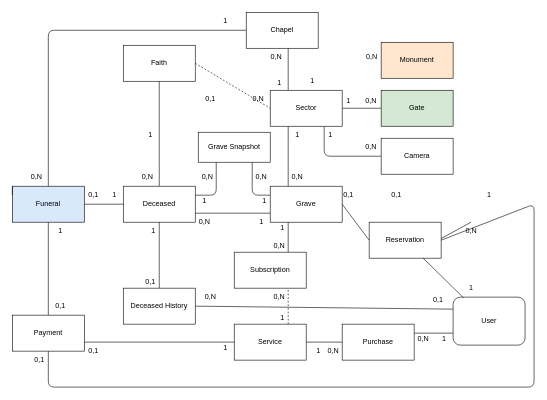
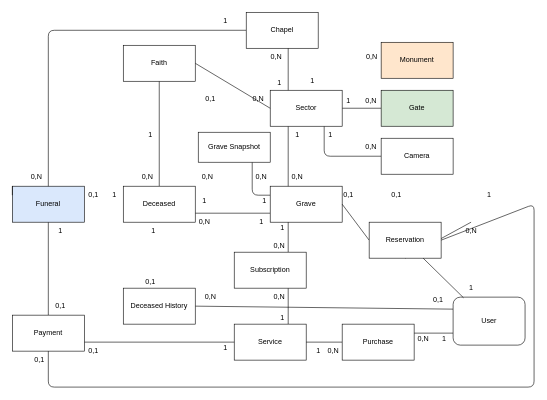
  <mxCell id="0" />
  <mxCell id="1" parent="0" />
  <mxCell id="2" style="edgeStyle=none;html=1;exitX=0.5;exitY=0;exitDx=0;exitDy=0;entryX=0.5;entryY=1;entryDx=0;entryDy=0;strokeColor=default;endArrow=none;endFill=0;startArrow=none;" parent="1" source="75" target="36" edge="1"><mxGeometry relative="1" as="geometry" /></mxCell>
  <mxCell id="3" style="edgeStyle=none;html=1;entryX=1;entryY=0.5;entryDx=0;entryDy=0;endArrow=none;endFill=0;exitX=0;exitY=0.25;exitDx=0;exitDy=0;" parent="1" source="5" target="45" edge="1"><mxGeometry relative="1" as="geometry"><mxPoint x="660" y="518" as="sourcePoint" /></mxGeometry></mxCell>
  <mxCell id="4" style="edgeStyle=none;html=1;exitX=0;exitY=0.75;exitDx=0;exitDy=0;entryX=1;entryY=0.25;entryDx=0;entryDy=0;endArrow=none;endFill=0;" edge="1" parent="1" source="5" target="73"><mxGeometry relative="1" as="geometry" /></mxCell>
  <mxCell id="5" value="User" style="whiteSpace=wrap;html=1;rounded=1;" parent="1" vertex="1"><mxGeometry x="755" y="495" width="120" height="80" as="geometry" /></mxCell>
  <mxCell id="6" style="edgeStyle=none;html=1;entryX=1;entryY=0.75;entryDx=0;entryDy=0;strokeColor=default;endArrow=none;endFill=0;exitX=0;exitY=0.75;exitDx=0;exitDy=0;" parent="1" source="8" target="11" edge="1"><mxGeometry relative="1" as="geometry"><Array as="points" /></mxGeometry></mxCell>
  <mxCell id="7" style="edgeStyle=none;html=1;exitX=0;exitY=0.25;exitDx=0;exitDy=0;entryX=0.75;entryY=1;entryDx=0;entryDy=0;endArrow=none;endFill=0;" edge="1" parent="1" source="8" target="84"><mxGeometry relative="1" as="geometry"><Array as="points"><mxPoint x="420" y="325" /></Array></mxGeometry></mxCell>
  <mxCell id="8" value="Grave" style="whiteSpace=wrap;html=1;" parent="1" vertex="1"><mxGeometry x="450" y="310" width="120" height="60" as="geometry" /></mxCell>
  <mxCell id="9" style="edgeStyle=none;html=1;exitX=0.5;exitY=0;exitDx=0;exitDy=0;entryX=0.5;entryY=1;entryDx=0;entryDy=0;strokeColor=default;endArrow=none;endFill=0;" parent="1" source="11" target="28" edge="1"><mxGeometry relative="1" as="geometry" /></mxCell>
- <mxCell id="10" style="edgeStyle=none;html=1;exitX=1;exitY=0.25;exitDx=0;exitDy=0;entryX=0.25;entryY=1;entryDx=0;entryDy=0;endArrow=none;endFill=0;" edge="1" parent="1" source="11" target="84"><mxGeometry relative="1" as="geometry"><Array as="points"><mxPoint x="360" y="325" /></Array></mxGeometry></mxCell>
  <mxCell id="11" value="Deceased" style="whiteSpace=wrap;html=1;" parent="1" vertex="1"><mxGeometry x="205" y="310" width="120" height="60" as="geometry" /></mxCell>
  <mxCell id="12" value="1" style="text;html=1;align=center;verticalAlign=middle;resizable=0;points=[];autosize=1;strokeColor=none;fillColor=none;" parent="1" vertex="1"><mxGeometry x="420" y="355" width="30" height="30" as="geometry" /></mxCell>
  <mxCell id="13" value="0,N" style="text;html=1;align=center;verticalAlign=middle;resizable=0;points=[];autosize=1;strokeColor=none;fillColor=none;" parent="1" vertex="1"><mxGeometry x="320" y="355" width="40" height="30" as="geometry" /></mxCell>
  <mxCell id="14" style="edgeStyle=none;html=1;exitX=1;exitY=0.5;exitDx=0;exitDy=0;entryX=0;entryY=0.5;entryDx=0;entryDy=0;strokeColor=default;endArrow=none;endFill=0;" parent="1" source="17" target="48" edge="1"><mxGeometry relative="1" as="geometry" /></mxCell>
  <mxCell id="15" style="edgeStyle=none;html=1;exitX=0.25;exitY=1;exitDx=0;exitDy=0;entryX=0.25;entryY=0;entryDx=0;entryDy=0;strokeColor=default;endArrow=none;endFill=0;" parent="1" source="17" target="8" edge="1"><mxGeometry relative="1" as="geometry" /></mxCell>
  <mxCell id="16" style="edgeStyle=none;html=1;exitX=0.75;exitY=1;exitDx=0;exitDy=0;entryX=0;entryY=0.5;entryDx=0;entryDy=0;strokeColor=default;endArrow=none;endFill=0;" parent="1" source="17" target="62" edge="1"><mxGeometry relative="1" as="geometry"><Array as="points"><mxPoint x="540" y="260" /></Array></mxGeometry></mxCell>
  <mxCell id="17" value="Sector" style="whiteSpace=wrap;html=1;" parent="1" vertex="1"><mxGeometry x="450" y="150" width="120" height="60" as="geometry" /></mxCell>
  <mxCell id="18" value="0,N" style="text;html=1;align=center;verticalAlign=middle;resizable=0;points=[];autosize=1;strokeColor=none;fillColor=none;" parent="1" vertex="1"><mxGeometry x="475" y="280" width="40" height="30" as="geometry" /></mxCell>
  <mxCell id="19" value="1" style="text;html=1;align=center;verticalAlign=middle;resizable=0;points=[];autosize=1;strokeColor=none;fillColor=none;" parent="1" vertex="1"><mxGeometry x="480" y="210" width="30" height="30" as="geometry" /></mxCell>
- <mxCell id="20" style="edgeStyle=none;html=1;exitX=0.75;exitY=0;exitDx=0;exitDy=0;entryX=0.75;entryY=1;entryDx=0;entryDy=0;endArrow=none;endFill=0;dashed=1;" edge="1" parent="1" source="21" target="71"><mxGeometry relative="1" as="geometry" /></mxCell>
+ <mxCell id="20" style="edgeStyle=none;html=1;exitX=0.75;exitY=0;exitDx=0;exitDy=0;entryX=0.75;entryY=1;entryDx=0;entryDy=0;endArrow=none;endFill=0;" edge="1" parent="1" source="21" target="71"><mxGeometry relative="1" as="geometry" /></mxCell>
  <mxCell id="21" value="Service" style="whiteSpace=wrap;html=1;" parent="1" vertex="1"><mxGeometry x="390" y="540" width="120" height="60" as="geometry" /></mxCell>
  <mxCell id="22" style="edgeStyle=none;html=1;exitX=1;exitY=0.75;exitDx=0;exitDy=0;entryX=0;entryY=0.5;entryDx=0;entryDy=0;strokeColor=default;endArrow=none;endFill=0;" parent="1" source="24" target="21" edge="1"><mxGeometry relative="1" as="geometry" /></mxCell>
  <mxCell id="23" style="edgeStyle=none;html=1;exitX=0.5;exitY=0;exitDx=0;exitDy=0;entryX=0.5;entryY=1;entryDx=0;entryDy=0;strokeColor=default;endArrow=none;endFill=0;" parent="1" source="24" target="26" edge="1"><mxGeometry relative="1" as="geometry" /></mxCell>
  <mxCell id="24" value="Payment" style="whiteSpace=wrap;html=1;" parent="1" vertex="1"><mxGeometry x="20" y="525" width="120" height="60" as="geometry" /></mxCell>
- <mxCell id="25" style="edgeStyle=none;html=1;exitX=1;exitY=0.5;exitDx=0;exitDy=0;entryX=0;entryY=0.5;entryDx=0;entryDy=0;strokeColor=default;endArrow=none;endFill=0;" parent="1" source="26" target="11" edge="1"><mxGeometry relative="1" as="geometry" /></mxCell>
  <mxCell id="26" value="Funeral" style="whiteSpace=wrap;html=1;fillColor=#dae8fc;" parent="1" vertex="1"><mxGeometry x="20" y="310" width="120" height="60" as="geometry" /></mxCell>
- <mxCell id="27" style="edgeStyle=none;html=1;exitX=1;exitY=0.5;exitDx=0;exitDy=0;entryX=0;entryY=0.5;entryDx=0;entryDy=0;strokeColor=default;endArrow=none;endFill=0;dashed=1;" parent="1" source="28" target="17" edge="1"><mxGeometry relative="1" as="geometry" /></mxCell>
+ <mxCell id="27" style="edgeStyle=none;html=1;exitX=1;exitY=0.5;exitDx=0;exitDy=0;entryX=0;entryY=0.5;entryDx=0;entryDy=0;strokeColor=default;endArrow=none;endFill=0;" parent="1" source="28" target="17" edge="1"><mxGeometry relative="1" as="geometry" /></mxCell>
  <mxCell id="28" value="Faith" style="whiteSpace=wrap;html=1;" parent="1" vertex="1"><mxGeometry x="205" y="75" width="120" height="60" as="geometry" /></mxCell>
  <mxCell id="29" value="0,1" style="text;html=1;align=center;verticalAlign=middle;resizable=0;points=[];autosize=1;strokeColor=none;fillColor=none;" parent="1" vertex="1"><mxGeometry x="330" y="150" width="40" height="30" as="geometry" /></mxCell>
  <mxCell id="30" value="0,N" style="text;html=1;align=center;verticalAlign=middle;resizable=0;points=[];autosize=1;strokeColor=none;fillColor=none;" parent="1" vertex="1"><mxGeometry x="410" y="150" width="40" height="30" as="geometry" /></mxCell>
  <mxCell id="31" style="edgeStyle=none;html=1;exitX=0;exitY=0;exitDx=0;exitDy=0;entryX=0;entryY=0.25;entryDx=0;entryDy=0;strokeColor=default;endArrow=none;endFill=0;" parent="1" source="26" target="26" edge="1"><mxGeometry relative="1" as="geometry" /></mxCell>
  <mxCell id="32" value="1" style="text;html=1;align=center;verticalAlign=middle;resizable=0;points=[];autosize=1;strokeColor=none;fillColor=none;" parent="1" vertex="1"><mxGeometry x="235" y="210" width="30" height="30" as="geometry" /></mxCell>
  <mxCell id="33" value="0,N" style="text;html=1;align=center;verticalAlign=middle;resizable=0;points=[];autosize=1;strokeColor=none;fillColor=none;" parent="1" vertex="1"><mxGeometry x="225" y="280" width="40" height="30" as="geometry" /></mxCell>
  <mxCell id="34" style="edgeStyle=none;html=1;exitX=0;exitY=0.5;exitDx=0;exitDy=0;entryX=1;entryY=0.5;entryDx=0;entryDy=0;strokeColor=default;endArrow=none;endFill=0;" parent="1" source="36" target="8" edge="1"><mxGeometry relative="1" as="geometry" /></mxCell>
  <mxCell id="35" style="edgeStyle=none;html=1;exitX=1;exitY=0.5;exitDx=0;exitDy=0;entryX=0.5;entryY=1;entryDx=0;entryDy=0;strokeColor=default;endArrow=none;endFill=0;" parent="1" source="36" target="24" edge="1"><mxGeometry relative="1" as="geometry"><Array as="points"><mxPoint x="890" y="340" /><mxPoint x="890" y="645" /><mxPoint x="80" y="645" /></Array></mxGeometry></mxCell>
  <mxCell id="36" value="Reservation" style="whiteSpace=wrap;html=1;" parent="1" vertex="1"><mxGeometry x="615" y="370" width="120" height="60" as="geometry" /></mxCell>
  <mxCell id="37" value="0,1" style="text;html=1;align=center;verticalAlign=middle;resizable=0;points=[];autosize=1;strokeColor=none;fillColor=none;" parent="1" vertex="1"><mxGeometry x="560" y="310" width="40" height="30" as="geometry" /></mxCell>
  <mxCell id="38" value="0,1" style="text;html=1;align=center;verticalAlign=middle;resizable=0;points=[];autosize=1;strokeColor=none;fillColor=none;" parent="1" vertex="1"><mxGeometry x="640" y="310" width="40" height="30" as="geometry" /></mxCell>
  <mxCell id="39" style="edgeStyle=none;html=1;exitX=0;exitY=0.5;exitDx=0;exitDy=0;entryX=0.5;entryY=0;entryDx=0;entryDy=0;strokeColor=default;endArrow=none;endFill=0;" parent="1" source="41" target="26" edge="1"><mxGeometry relative="1" as="geometry"><Array as="points"><mxPoint x="80" y="50" /></Array></mxGeometry></mxCell>
  <mxCell id="40" style="edgeStyle=none;html=1;entryX=0.25;entryY=0;entryDx=0;entryDy=0;strokeColor=default;endArrow=none;endFill=0;" parent="1" target="17" edge="1"><mxGeometry relative="1" as="geometry"><mxPoint x="480" y="75" as="sourcePoint" /></mxGeometry></mxCell>
  <mxCell id="41" value="Chapel" style="whiteSpace=wrap;html=1;" parent="1" vertex="1"><mxGeometry x="410" y="20" width="120" height="60" as="geometry" /></mxCell>
  <mxCell id="42" value="0,N" style="text;html=1;align=center;verticalAlign=middle;resizable=0;points=[];autosize=1;strokeColor=none;fillColor=none;" parent="1" vertex="1"><mxGeometry x="440" y="80" width="40" height="30" as="geometry" /></mxCell>
  <mxCell id="43" value="1" style="text;html=1;align=center;verticalAlign=middle;resizable=0;points=[];autosize=1;strokeColor=none;fillColor=none;" parent="1" vertex="1"><mxGeometry x="450" y="122" width="30" height="30" as="geometry" /></mxCell>
- <mxCell id="44" style="edgeStyle=none;html=1;exitX=0.5;exitY=0;exitDx=0;exitDy=0;entryX=0.5;entryY=1;entryDx=0;entryDy=0;strokeColor=default;endArrow=none;endFill=0;" parent="1" source="45" target="11" edge="1"><mxGeometry relative="1" as="geometry" /></mxCell>
  <mxCell id="45" value="Deceased History" style="whiteSpace=wrap;html=1;" parent="1" vertex="1"><mxGeometry x="205" y="480" width="120" height="60" as="geometry" /></mxCell>
  <mxCell id="46" value="0,1" style="text;html=1;align=center;verticalAlign=middle;resizable=0;points=[];autosize=1;strokeColor=none;fillColor=none;" parent="1" vertex="1"><mxGeometry x="230" y="455" width="40" height="30" as="geometry" /></mxCell>
  <mxCell id="47" value="1" style="text;html=1;align=center;verticalAlign=middle;resizable=0;points=[];autosize=1;strokeColor=none;fillColor=none;" parent="1" vertex="1"><mxGeometry x="240" y="370" width="30" height="30" as="geometry" /></mxCell>
  <mxCell id="48" value="Gate" style="whiteSpace=wrap;html=1;fillColor=#d5e8d4;" parent="1" vertex="1"><mxGeometry x="635" y="150" width="120" height="60" as="geometry" /></mxCell>
  <mxCell id="49" value="0,N" style="text;html=1;align=center;verticalAlign=middle;resizable=0;points=[];autosize=1;strokeColor=none;fillColor=none;" parent="1" vertex="1"><mxGeometry x="598" y="152" width="40" height="30" as="geometry" /></mxCell>
  <mxCell id="50" value="1" style="text;html=1;align=center;verticalAlign=middle;resizable=0;points=[];autosize=1;strokeColor=none;fillColor=none;" parent="1" vertex="1"><mxGeometry x="565" y="152" width="30" height="30" as="geometry" /></mxCell>
  <mxCell id="51" value="1" style="text;html=1;align=center;verticalAlign=middle;resizable=0;points=[];autosize=1;strokeColor=none;fillColor=none;" parent="1" vertex="1"><mxGeometry x="360" y="20" width="30" height="30" as="geometry" /></mxCell>
  <mxCell id="52" value="0,N" style="text;html=1;align=center;verticalAlign=middle;resizable=0;points=[];autosize=1;strokeColor=none;fillColor=none;" parent="1" vertex="1"><mxGeometry x="40" y="280" width="40" height="30" as="geometry" /></mxCell>
  <mxCell id="53" value="Monument" style="whiteSpace=wrap;html=1;fillColor=#ffe6cc;" parent="1" vertex="1"><mxGeometry x="635" y="70" width="120" height="60" as="geometry" /></mxCell>
  <mxCell id="54" value="1" style="text;html=1;align=center;verticalAlign=middle;resizable=0;points=[];autosize=1;strokeColor=none;fillColor=none;" parent="1" vertex="1"><mxGeometry x="505" y="120" width="30" height="30" as="geometry" /></mxCell>
  <mxCell id="55" value="0,N" style="text;html=1;align=center;verticalAlign=middle;resizable=0;points=[];autosize=1;strokeColor=none;fillColor=none;" parent="1" vertex="1"><mxGeometry x="599" y="80" width="40" height="30" as="geometry" /></mxCell>
  <mxCell id="56" value="1" style="text;html=1;align=center;verticalAlign=middle;resizable=0;points=[];autosize=1;strokeColor=none;fillColor=none;" parent="1" vertex="1"><mxGeometry x="175" y="310" width="30" height="30" as="geometry" /></mxCell>
  <mxCell id="57" value="0,1" style="text;html=1;align=center;verticalAlign=middle;resizable=0;points=[];autosize=1;strokeColor=none;fillColor=none;" parent="1" vertex="1"><mxGeometry x="135" y="310" width="40" height="30" as="geometry" /></mxCell>
  <mxCell id="58" value="0,1" style="text;html=1;align=center;verticalAlign=middle;resizable=0;points=[];autosize=1;strokeColor=none;fillColor=none;" parent="1" vertex="1"><mxGeometry x="80" y="495" width="40" height="30" as="geometry" /></mxCell>
  <mxCell id="59" value="1" style="text;html=1;align=center;verticalAlign=middle;resizable=0;points=[];autosize=1;strokeColor=none;fillColor=none;" parent="1" vertex="1"><mxGeometry x="85" y="370" width="30" height="30" as="geometry" /></mxCell>
  <mxCell id="60" value="0,1" style="text;html=1;align=center;verticalAlign=middle;resizable=0;points=[];autosize=1;strokeColor=none;fillColor=none;" parent="1" vertex="1"><mxGeometry x="135" y="570" width="40" height="30" as="geometry" /></mxCell>
  <mxCell id="61" value="1" style="text;html=1;align=center;verticalAlign=middle;resizable=0;points=[];autosize=1;strokeColor=none;fillColor=none;" parent="1" vertex="1"><mxGeometry x="360" y="565" width="30" height="30" as="geometry" /></mxCell>
  <mxCell id="62" value="Camera" style="whiteSpace=wrap;html=1;" parent="1" vertex="1"><mxGeometry x="635" y="230" width="120" height="60" as="geometry" /></mxCell>
  <mxCell id="63" value="1" style="text;html=1;align=center;verticalAlign=middle;resizable=0;points=[];autosize=1;strokeColor=none;fillColor=none;" parent="1" vertex="1"><mxGeometry x="535" y="210" width="30" height="30" as="geometry" /></mxCell>
  <mxCell id="64" value="0,N" style="text;html=1;align=center;verticalAlign=middle;resizable=0;points=[];autosize=1;strokeColor=none;fillColor=none;" parent="1" vertex="1"><mxGeometry x="598" y="230" width="40" height="30" as="geometry" /></mxCell>
  <mxCell id="65" value="1" style="text;html=1;align=center;verticalAlign=middle;resizable=0;points=[];autosize=1;strokeColor=none;fillColor=none;" parent="1" vertex="1"><mxGeometry x="770" y="465" width="30" height="30" as="geometry" /></mxCell>
  <mxCell id="66" value="1" style="text;html=1;align=center;verticalAlign=middle;resizable=0;points=[];autosize=1;strokeColor=none;fillColor=none;" parent="1" vertex="1"><mxGeometry x="800" y="310" width="30" height="30" as="geometry" /></mxCell>
  <mxCell id="67" value="0,1" style="text;html=1;align=center;verticalAlign=middle;resizable=0;points=[];autosize=1;strokeColor=none;fillColor=none;" parent="1" vertex="1"><mxGeometry x="45" y="585" width="40" height="30" as="geometry" /></mxCell>
  <mxCell id="68" value="0,N" style="text;html=1;align=center;verticalAlign=middle;resizable=0;points=[];autosize=1;strokeColor=none;fillColor=none;" parent="1" vertex="1"><mxGeometry x="330" y="480" width="40" height="30" as="geometry" /></mxCell>
  <mxCell id="69" value="0,1" style="text;html=1;align=center;verticalAlign=middle;resizable=0;points=[];autosize=1;strokeColor=none;fillColor=none;" parent="1" vertex="1"><mxGeometry x="710" y="485" width="40" height="30" as="geometry" /></mxCell>
  <mxCell id="70" style="edgeStyle=none;html=1;exitX=0.75;exitY=0;exitDx=0;exitDy=0;entryX=0.25;entryY=1;entryDx=0;entryDy=0;endArrow=none;endFill=0;" edge="1" parent="1" source="71" target="8"><mxGeometry relative="1" as="geometry" /></mxCell>
  <mxCell id="71" value="Subscription" style="whiteSpace=wrap;html=1;" vertex="1" parent="1"><mxGeometry x="390" y="420" width="120" height="60" as="geometry" /></mxCell>
  <mxCell id="72" style="edgeStyle=none;html=1;exitX=0;exitY=0.5;exitDx=0;exitDy=0;entryX=1;entryY=0.5;entryDx=0;entryDy=0;endArrow=none;endFill=0;" edge="1" parent="1" source="73" target="21"><mxGeometry relative="1" as="geometry" /></mxCell>
  <mxCell id="73" value="Purchase" style="whiteSpace=wrap;html=1;" vertex="1" parent="1"><mxGeometry x="570" y="540" width="120" height="60" as="geometry" /></mxCell>
  <mxCell id="74" value="" style="edgeStyle=none;html=1;strokeColor=default;endArrow=none;endFill=0;exitX=0.145;exitY=0.013;exitDx=0;exitDy=0;exitPerimeter=0;entryX=0.75;entryY=1;entryDx=0;entryDy=0;" edge="1" parent="1" source="5" target="36"><mxGeometry relative="1" as="geometry"><mxPoint x="770" y="435" as="sourcePoint" /><mxPoint x="770" y="375" as="targetPoint" /></mxGeometry></mxCell>
  <mxCell id="75" value="0,N" style="text;html=1;align=center;verticalAlign=middle;resizable=0;points=[];autosize=1;strokeColor=none;fillColor=none;" parent="1" vertex="1"><mxGeometry x="765" y="370" width="40" height="30" as="geometry" /></mxCell>
  <mxCell id="76" value="1" style="text;html=1;align=center;verticalAlign=middle;resizable=0;points=[];autosize=1;strokeColor=none;fillColor=none;" vertex="1" parent="1"><mxGeometry x="725" y="550" width="30" height="30" as="geometry" /></mxCell>
  <mxCell id="77" value="0,N" style="text;html=1;align=center;verticalAlign=middle;resizable=0;points=[];autosize=1;strokeColor=none;fillColor=none;" vertex="1" parent="1"><mxGeometry x="685" y="550" width="40" height="30" as="geometry" /></mxCell>
  <mxCell id="78" value="1" style="text;html=1;align=center;verticalAlign=middle;resizable=0;points=[];autosize=1;strokeColor=none;fillColor=none;" vertex="1" parent="1"><mxGeometry x="515" y="570" width="30" height="30" as="geometry" /></mxCell>
  <mxCell id="79" value="0,N" style="text;html=1;align=center;verticalAlign=middle;resizable=0;points=[];autosize=1;strokeColor=none;fillColor=none;" vertex="1" parent="1"><mxGeometry x="535" y="570" width="40" height="30" as="geometry" /></mxCell>
  <mxCell id="80" value="1" style="text;html=1;align=center;verticalAlign=middle;resizable=0;points=[];autosize=1;strokeColor=none;fillColor=none;" vertex="1" parent="1"><mxGeometry x="455" y="515" width="30" height="30" as="geometry" /></mxCell>
  <mxCell id="81" value="0,N" style="text;html=1;align=center;verticalAlign=middle;resizable=0;points=[];autosize=1;strokeColor=none;fillColor=none;" vertex="1" parent="1"><mxGeometry x="445" y="480" width="40" height="30" as="geometry" /></mxCell>
  <mxCell id="82" value="1" style="text;html=1;align=center;verticalAlign=middle;resizable=0;points=[];autosize=1;strokeColor=none;fillColor=none;" vertex="1" parent="1"><mxGeometry x="455" y="365" width="30" height="30" as="geometry" /></mxCell>
  <mxCell id="83" value="0,N" style="text;html=1;align=center;verticalAlign=middle;resizable=0;points=[];autosize=1;strokeColor=none;fillColor=none;" vertex="1" parent="1"><mxGeometry x="445" y="395" width="40" height="30" as="geometry" /></mxCell>
  <mxCell id="84" value="Grave Snapshot" style="whiteSpace=wrap;html=1;" vertex="1" parent="1"><mxGeometry x="330" y="220" width="120" height="50" as="geometry" /></mxCell>
  <mxCell id="85" value="1" style="text;html=1;align=center;verticalAlign=middle;resizable=0;points=[];autosize=1;strokeColor=none;fillColor=none;" vertex="1" parent="1"><mxGeometry x="325" y="320" width="30" height="30" as="geometry" /></mxCell>
  <mxCell id="86" value="1" style="text;html=1;align=center;verticalAlign=middle;resizable=0;points=[];autosize=1;strokeColor=none;fillColor=none;" vertex="1" parent="1"><mxGeometry x="425" y="320" width="30" height="30" as="geometry" /></mxCell>
  <mxCell id="87" value="0,N" style="text;html=1;align=center;verticalAlign=middle;resizable=0;points=[];autosize=1;strokeColor=none;fillColor=none;" vertex="1" parent="1"><mxGeometry x="325" y="280" width="40" height="30" as="geometry" /></mxCell>
  <mxCell id="88" value="0,N" style="text;html=1;align=center;verticalAlign=middle;resizable=0;points=[];autosize=1;strokeColor=none;fillColor=none;" vertex="1" parent="1"><mxGeometry x="415" y="280" width="40" height="30" as="geometry" /></mxCell>
